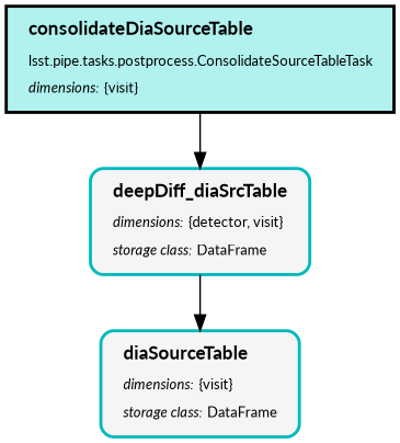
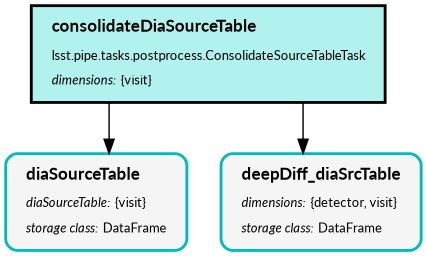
  digraph {
    fontname=Lato
    nodesep=0.5
    ranksep=0.75
    splines=ortho
    node [color="#00BABC" fillcolor="#F5F5F5" fontname=Lato fontsize=14 margin="0.2,0.1" penwidth=3 shape=box style="rounded,filled,bold"]
    edge [arrowsize=1.5 color=black fontname=Lato penwidth=1.5]
    n1 [color=black fillcolor="#B1F2EF" label=<<TABLE BORDER="0" CELLPADDING="5"><TR><TD ALIGN="LEFT"><B><FONT POINT-SIZE="18">consolidateDiaSourceTable</FONT></B></TD></TR><TR><TD ALIGN="LEFT">lsst.pipe.tasks.postprocess.ConsolidateSourceTableTask</TD></TR><TR><TD ALIGN="LEFT"><I>dimensions:</I>&nbsp;{visit}</TD></TR></TABLE>> style=filled]
-   n2 [label=<<TABLE BORDER="0" CELLPADDING="5"><TR><TD ALIGN="LEFT"><B><FONT POINT-SIZE="18">diaSourceTable</FONT></B></TD></TR><TR><TD ALIGN="LEFT"><I>dimensions:</I>&nbsp;{visit}</TD></TR><TR><TD ALIGN="LEFT"><I>storage class:</I>&nbsp;DataFrame</TD></TR></TABLE>>]
+   n2 [label=<<TABLE BORDER="0" CELLPADDING="5"><TR><TD ALIGN="LEFT"><B><FONT POINT-SIZE="18">diaSourceTable</FONT></B></TD></TR><TR><TD ALIGN="LEFT"><I>diaSourceTable:</I>&nbsp;{visit}</TD></TR><TR><TD ALIGN="LEFT"><I>storage class:</I>&nbsp;DataFrame</TD></TR></TABLE>>]
    n3 [label=<<TABLE BORDER="0" CELLPADDING="5"><TR><TD ALIGN="LEFT"><B><FONT POINT-SIZE="18">deepDiff_diaSrcTable</FONT></B></TD></TR><TR><TD ALIGN="LEFT"><I>dimensions:</I>&nbsp;{detector, visit}</TD></TR><TR><TD ALIGN="LEFT"><I>storage class:</I>&nbsp;DataFrame</TD></TR></TABLE>>]
-   n3 -> n2
+   n1 -> n2
    n1 -> n3
  }
